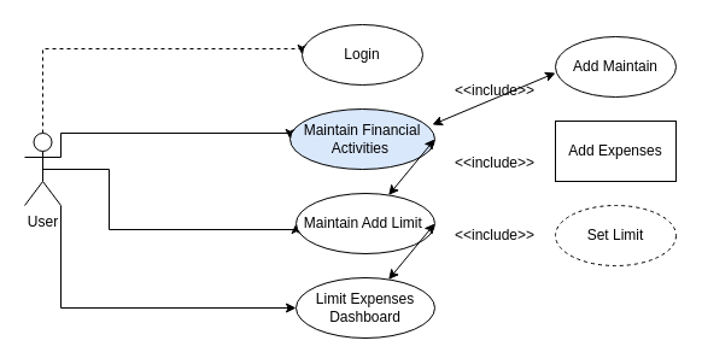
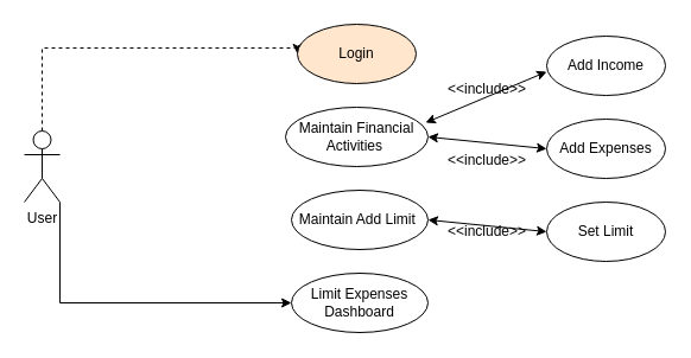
  <mxCell id="0" />
  <mxCell id="1" parent="0" />
  <mxCell id="2" style="edgeStyle=orthogonalEdgeStyle;rounded=0;orthogonalLoop=1;jettySize=auto;html=1;entryX=0;entryY=0.5;entryDx=0;entryDy=0;dashed=1;" edge="1" parent="1" source="6" target="7"><mxGeometry relative="1" as="geometry"><Array as="points"><mxPoint x="35" y="40" /><mxPoint x="250" y="40" /></Array></mxGeometry></mxCell>
- <mxCell id="3" style="edgeStyle=orthogonalEdgeStyle;rounded=0;orthogonalLoop=1;jettySize=auto;html=1;exitX=1;exitY=0.333;exitDx=0;exitDy=0;exitPerimeter=0;entryX=0;entryY=0.5;entryDx=0;entryDy=0;" edge="1" parent="1" source="6" target="8"><mxGeometry relative="1" as="geometry"><Array as="points"><mxPoint x="50" y="110" /><mxPoint x="240" y="110" /></Array></mxGeometry></mxCell>
- <mxCell id="4" style="edgeStyle=orthogonalEdgeStyle;rounded=0;orthogonalLoop=1;jettySize=auto;html=1;exitX=0.5;exitY=0.5;exitDx=0;exitDy=0;exitPerimeter=0;entryX=0;entryY=0.5;entryDx=0;entryDy=0;" edge="1" parent="1" source="6" target="9"><mxGeometry relative="1" as="geometry"><Array as="points"><mxPoint x="90" y="140" /><mxPoint x="90" y="190" /><mxPoint x="245" y="190" /></Array></mxGeometry></mxCell>
  <mxCell id="5" style="edgeStyle=orthogonalEdgeStyle;rounded=0;orthogonalLoop=1;jettySize=auto;html=1;exitX=1;exitY=1;exitDx=0;exitDy=0;exitPerimeter=0;entryX=0;entryY=0.5;entryDx=0;entryDy=0;" edge="1" parent="1" source="6" target="10"><mxGeometry relative="1" as="geometry" /></mxCell>
  <mxCell id="6" value="User" style="shape=umlActor;verticalLabelPosition=bottom;verticalAlign=top;html=1;outlineConnect=0;" vertex="1" parent="1"><mxGeometry x="20" y="110" width="30" height="60" as="geometry" /></mxCell>
- <mxCell id="7" value="Login" style="ellipse;whiteSpace=wrap;html=1;" vertex="1" parent="1"><mxGeometry x="250" y="20" width="100" height="50" as="geometry" /></mxCell>
- <mxCell id="8" value="Maintain Financial Activities&amp;nbsp;" style="ellipse;whiteSpace=wrap;html=1;fillColor=#dae8fc;" vertex="1" parent="1"><mxGeometry x="240" y="90" width="120" height="50" as="geometry" /></mxCell>
+ <mxCell id="7" value="Login" style="ellipse;whiteSpace=wrap;html=1;fillColor=#ffe6cc;" vertex="1" parent="1"><mxGeometry x="250" y="20" width="100" height="50" as="geometry" /></mxCell>
+ <mxCell id="8" value="Maintain Financial Activities&amp;nbsp;" style="ellipse;whiteSpace=wrap;html=1;" vertex="1" parent="1"><mxGeometry x="240" y="90" width="120" height="50" as="geometry" /></mxCell>
  <mxCell id="9" value="Maintain Add Limit&amp;nbsp;" style="ellipse;whiteSpace=wrap;html=1;" vertex="1" parent="1"><mxGeometry x="245" y="160" width="115" height="50" as="geometry" /></mxCell>
  <mxCell id="10" value="Limit Expenses Dashboard" style="ellipse;whiteSpace=wrap;html=1;" vertex="1" parent="1"><mxGeometry x="245" y="230" width="115" height="50" as="geometry" /></mxCell>
- <mxCell id="11" value="Add Maintain" style="ellipse;whiteSpace=wrap;html=1;" vertex="1" parent="1"><mxGeometry x="460" y="30" width="100" height="50" as="geometry" /></mxCell>
+ <mxCell id="11" value="Add Income" style="ellipse;whiteSpace=wrap;html=1;" vertex="1" parent="1"><mxGeometry x="460" y="30" width="100" height="50" as="geometry" /></mxCell>
  <mxCell id="12" value="" style="endArrow=classic;startArrow=classic;html=1;rounded=0;exitX=0.983;exitY=0.26;exitDx=0;exitDy=0;exitPerimeter=0;" edge="1" parent="1" source="8"><mxGeometry width="50" height="50" relative="1" as="geometry"><mxPoint x="410" y="110" as="sourcePoint" /><mxPoint x="460" y="60" as="targetPoint" /></mxGeometry></mxCell>
- <mxCell id="13" value="Add Expenses" style="whiteSpace=wrap;html=1;rounded=0;" vertex="1" parent="1"><mxGeometry x="460" y="100" width="100" height="50" as="geometry" /></mxCell>
- <mxCell id="14" value="" style="endArrow=classic;startArrow=classic;html=1;rounded=0;exitX=1;exitY=0.5;exitDx=0;exitDy=0;" edge="1" parent="1" source="8" target="9"><mxGeometry width="50" height="50" relative="1" as="geometry"><mxPoint x="310" y="160" as="sourcePoint" /><mxPoint x="360" y="110" as="targetPoint" /></mxGeometry></mxCell>
+ <mxCell id="13" value="Add Expenses" style="ellipse;whiteSpace=wrap;html=1;" vertex="1" parent="1"><mxGeometry x="460" y="100" width="100" height="50" as="geometry" /></mxCell>
+ <mxCell id="14" value="" style="endArrow=classic;startArrow=classic;html=1;rounded=0;entryX=0;entryY=0.5;entryDx=0;entryDy=0;exitX=1;exitY=0.5;exitDx=0;exitDy=0;" edge="1" parent="1" source="8" target="13"><mxGeometry width="50" height="50" relative="1" as="geometry"><mxPoint x="310" y="160" as="sourcePoint" /><mxPoint x="360" y="110" as="targetPoint" /></mxGeometry></mxCell>
  <mxCell id="15" value="&amp;lt;&amp;lt;include&amp;gt;&amp;gt;" style="text;html=1;strokeColor=none;fillColor=none;align=center;verticalAlign=middle;whiteSpace=wrap;rounded=0;" vertex="1" parent="1"><mxGeometry x="380" y="60" width="60" height="30" as="geometry" /></mxCell>
  <mxCell id="16" value="&amp;lt;&amp;lt;include&amp;gt;&amp;gt;" style="text;html=1;strokeColor=none;fillColor=none;align=center;verticalAlign=middle;whiteSpace=wrap;rounded=0;" vertex="1" parent="1"><mxGeometry x="380" y="120" width="60" height="30" as="geometry" /></mxCell>
- <mxCell id="17" value="Set Limit" style="ellipse;whiteSpace=wrap;html=1;dashed=1;" vertex="1" parent="1"><mxGeometry x="460" y="170" width="100" height="50" as="geometry" /></mxCell>
- <mxCell id="18" value="" style="endArrow=classic;startArrow=classic;html=1;rounded=0;exitX=1;exitY=0.5;exitDx=0;exitDy=0;" edge="1" parent="1" source="9" target="10"><mxGeometry width="50" height="50" relative="1" as="geometry"><mxPoint x="310" y="160" as="sourcePoint" /><mxPoint x="360" y="110" as="targetPoint" /></mxGeometry></mxCell>
+ <mxCell id="17" value="Set Limit" style="ellipse;whiteSpace=wrap;html=1;" vertex="1" parent="1"><mxGeometry x="460" y="170" width="100" height="50" as="geometry" /></mxCell>
+ <mxCell id="18" value="" style="endArrow=classic;startArrow=classic;html=1;rounded=0;entryX=0;entryY=0.5;entryDx=0;entryDy=0;exitX=1;exitY=0.5;exitDx=0;exitDy=0;" edge="1" parent="1" source="9" target="17"><mxGeometry width="50" height="50" relative="1" as="geometry"><mxPoint x="310" y="160" as="sourcePoint" /><mxPoint x="360" y="110" as="targetPoint" /></mxGeometry></mxCell>
  <mxCell id="19" value="&amp;lt;&amp;lt;include&amp;gt;&amp;gt;" style="text;html=1;strokeColor=none;fillColor=none;align=center;verticalAlign=middle;whiteSpace=wrap;rounded=0;" vertex="1" parent="1"><mxGeometry x="380" y="180" width="60" height="30" as="geometry" /></mxCell>
